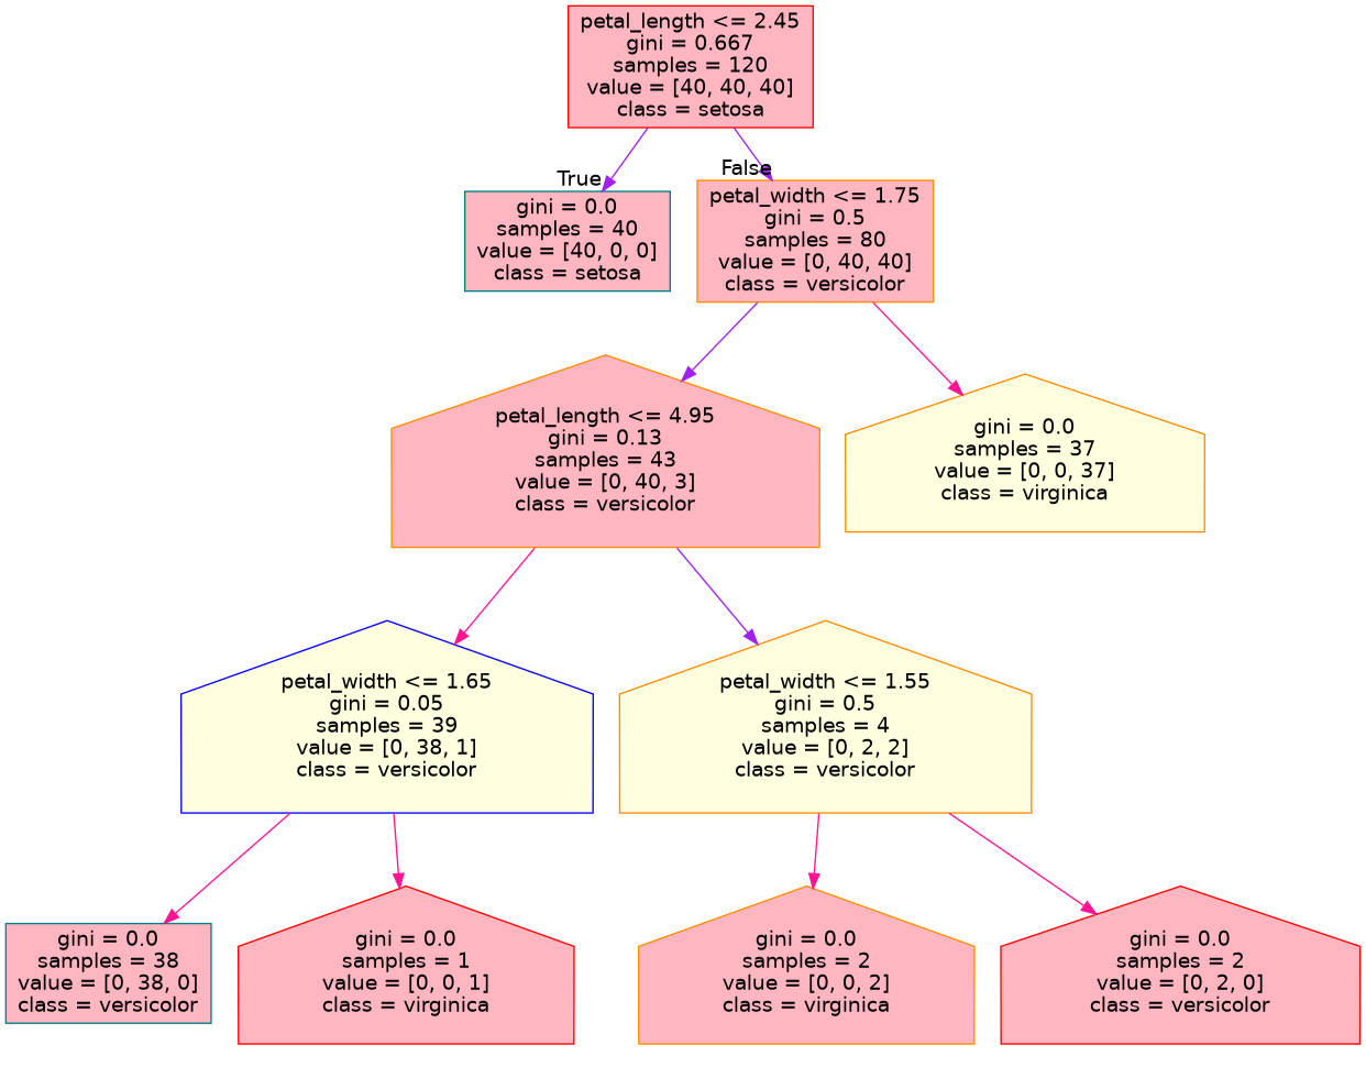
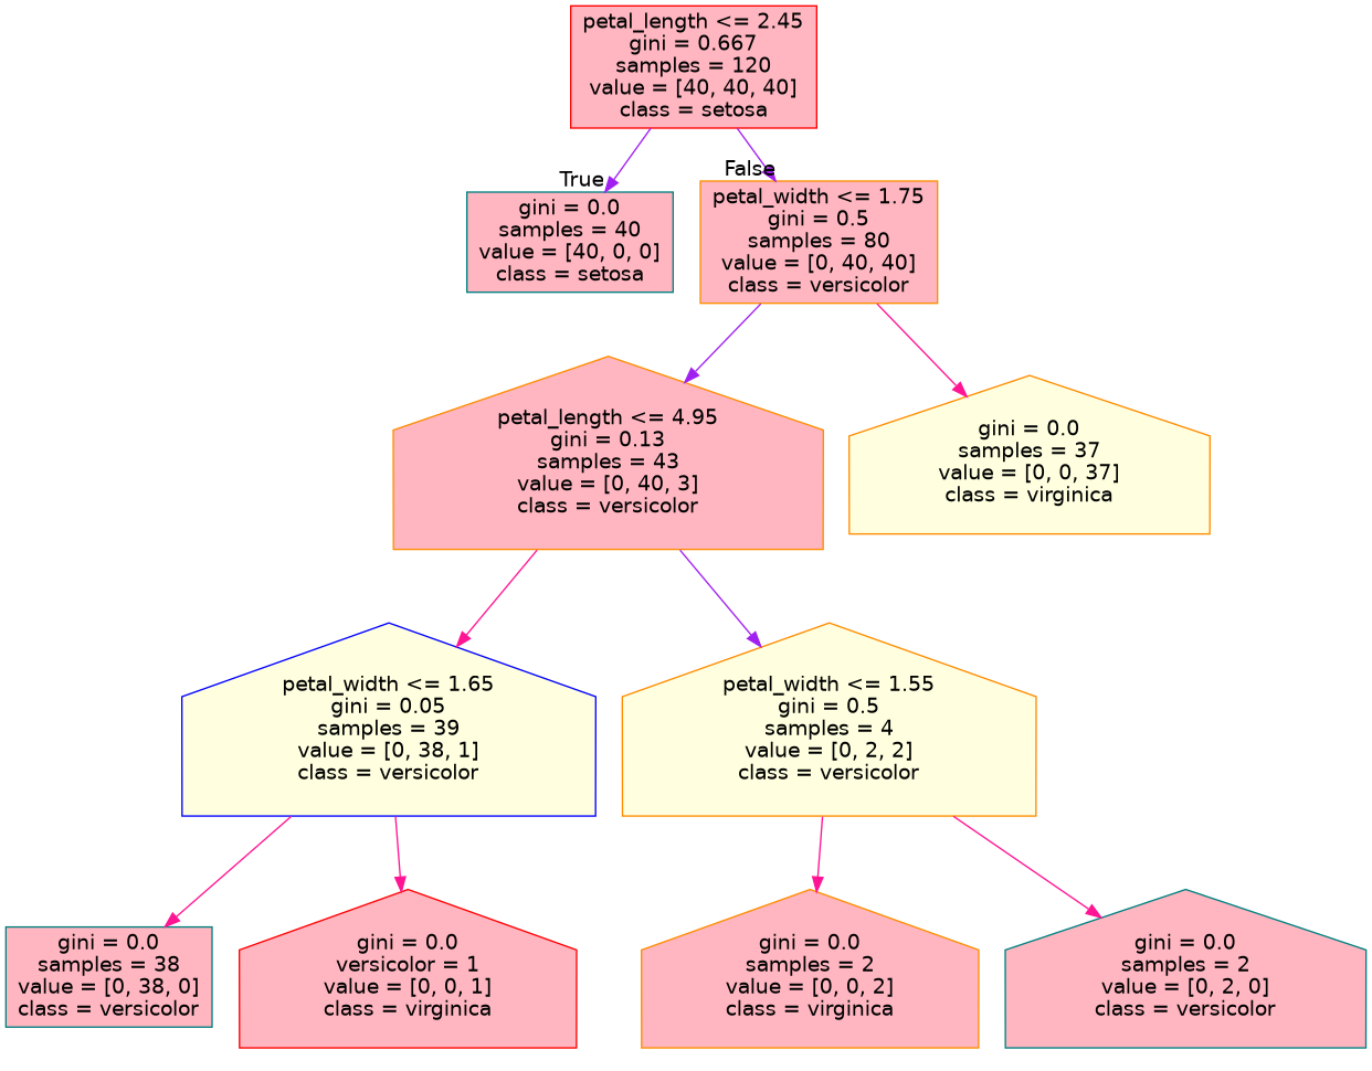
  digraph {
    node [color=darkorange fillcolor=lightpink fontname=helvetica shape=house style=filled]
    edge [color=deeppink fontname=helvetica]
    n1 [color=red label="petal_length <= 2.45\ngini = 0.667\nsamples = 120\nvalue = [40, 40, 40]\nclass = setosa" shape=box]
    n2 [color=teal label="gini = 0.0\nsamples = 40\nvalue = [40, 0, 0]\nclass = setosa" shape=box]
    n3 [label="petal_width <= 1.75\ngini = 0.5\nsamples = 80\nvalue = [0, 40, 40]\nclass = versicolor" shape=box]
    n4 [label="petal_length <= 4.95\ngini = 0.13\nsamples = 43\nvalue = [0, 40, 3]\nclass = versicolor"]
    n5 [fillcolor=lightyellow label="gini = 0.0\nsamples = 37\nvalue = [0, 0, 37]\nclass = virginica"]
    n6 [color=blue fillcolor=lightyellow label="petal_width <= 1.65\ngini = 0.05\nsamples = 39\nvalue = [0, 38, 1]\nclass = versicolor"]
    n7 [fillcolor=lightyellow label="petal_width <= 1.55\ngini = 0.5\nsamples = 4\nvalue = [0, 2, 2]\nclass = versicolor"]
    n8 [color=teal label="gini = 0.0\nsamples = 38\nvalue = [0, 38, 0]\nclass = versicolor" shape=box]
-   n9 [color=red label="gini = 0.0\nsamples = 1\nvalue = [0, 0, 1]\nclass = virginica"]
+   n9 [color=red label="gini = 0.0\nversicolor = 1\nvalue = [0, 0, 1]\nclass = virginica"]
    n10 [label="gini = 0.0\nsamples = 2\nvalue = [0, 0, 2]\nclass = virginica"]
-   n11 [color=red label="gini = 0.0\nsamples = 2\nvalue = [0, 2, 0]\nclass = versicolor"]
+   n11 [color=teal label="gini = 0.0\nsamples = 2\nvalue = [0, 2, 0]\nclass = versicolor"]
    n1 -> n2 [color=purple headlabel=True labelangle=45 labeldistance=2.5]
    n1 -> n3 [color=purple headlabel=False labelangle=-45 labeldistance=2.5]
    n3 -> n4 [color=purple]
    n3 -> n5
    n4 -> n6
    n4 -> n7 [color=purple]
    n6 -> n8
    n6 -> n9
    n7 -> n10
    n7 -> n11
  }
